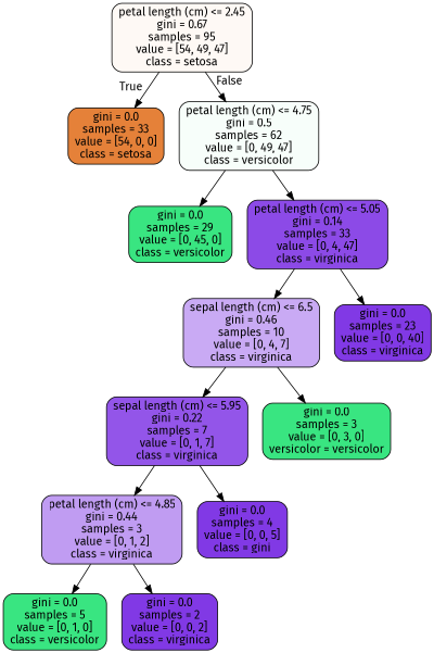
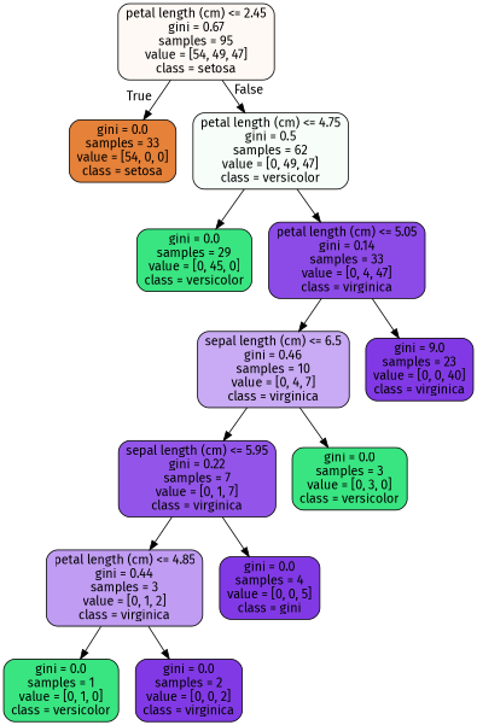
  digraph {
    fontname="Fira Sans"
    node [color=black fillcolor="#39e581" fontname="Fira Sans" shape=box style="filled, rounded"]
    edge [fontname="Fira Sans"]
    n1 [fillcolor="#fef9f5" label="petal length (cm) <= 2.45\ngini = 0.67\nsamples = 95\nvalue = [54, 49, 47]\nclass = setosa"]
    n2 [fillcolor="#e58139" label="gini = 0.0\nsamples = 33\nvalue = [54, 0, 0]\nclass = setosa"]
    n3 [fillcolor="#f7fefa" label="petal length (cm) <= 4.75\ngini = 0.5\nsamples = 62\nvalue = [0, 49, 47]\nclass = versicolor"]
    n4 [label="gini = 0.0\nsamples = 29\nvalue = [0, 45, 0]\nclass = versicolor"]
    n5 [fillcolor="#8c4ae7" label="petal length (cm) <= 5.05\ngini = 0.14\nsamples = 33\nvalue = [0, 4, 47]\nclass = virginica"]
    n6 [fillcolor="#c9aaf4" label="sepal length (cm) <= 6.5\ngini = 0.46\nsamples = 10\nvalue = [0, 4, 7]\nclass = virginica"]
-   n7 [fillcolor="#8139e5" label="gini = 0.0\nsamples = 23\nvalue = [0, 0, 40]\nclass = virginica"]
+   n7 [fillcolor="#8139e5" label="gini = 9.0\nsamples = 23\nvalue = [0, 0, 40]\nclass = virginica"]
    n8 [fillcolor="#9355e9" label="sepal length (cm) <= 5.95\ngini = 0.22\nsamples = 7\nvalue = [0, 1, 7]\nclass = virginica"]
-   n9 [label="gini = 0.0\nsamples = 3\nvalue = [0, 3, 0]\nversicolor = versicolor"]
+   n9 [label="gini = 0.0\nsamples = 3\nvalue = [0, 3, 0]\nclass = versicolor"]
    n10 [fillcolor="#c09cf2" label="petal length (cm) <= 4.85\ngini = 0.44\nsamples = 3\nvalue = [0, 1, 2]\nclass = virginica"]
    n11 [fillcolor="#8139e5" label="gini = 0.0\nsamples = 4\nvalue = [0, 0, 5]\nclass = gini"]
-   n12 [label="gini = 0.0\nsamples = 5\nvalue = [0, 1, 0]\nclass = versicolor"]
+   n12 [label="gini = 0.0\nsamples = 1\nvalue = [0, 1, 0]\nclass = versicolor"]
    n13 [fillcolor="#8139e5" label="gini = 0.0\nsamples = 2\nvalue = [0, 0, 2]\nclass = virginica"]
    n1 -> n2 [headlabel=True labelangle=45 labeldistance=2.5]
    n1 -> n3 [headlabel=False labelangle=-45 labeldistance=2.5]
    n3 -> n4
    n3 -> n5
    n5 -> n6
    n5 -> n7
    n6 -> n8
    n6 -> n9
    n8 -> n10
    n8 -> n11
    n10 -> n12
    n10 -> n13
  }
